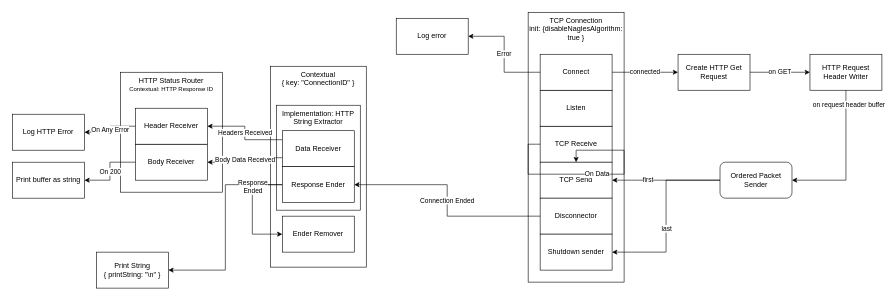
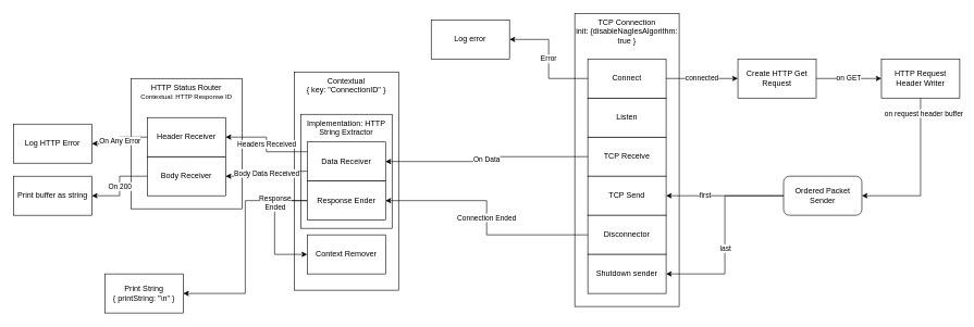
  <mxCell id="0" />
  <mxCell id="1" parent="0" />
  <mxCell id="2" value="on GET" style="edgeStyle=orthogonalEdgeStyle;rounded=0;orthogonalLoop=1;jettySize=auto;html=1;exitX=1;exitY=0.5;exitDx=0;exitDy=0;entryX=0;entryY=0.5;entryDx=0;entryDy=0;" parent="1" source="3" target="4" edge="1"><mxGeometry relative="1" as="geometry" /></mxCell>
  <mxCell id="3" value="Create HTTP Get Request" style="rounded=0;whiteSpace=wrap;html=1;" parent="1" vertex="1"><mxGeometry x="1130" y="90" width="120" height="60" as="geometry" /></mxCell>
  <mxCell id="4" value="HTTP Request Header Writer" style="rounded=0;whiteSpace=wrap;html=1;" parent="1" vertex="1"><mxGeometry x="1350" y="90" width="120" height="60" as="geometry" /></mxCell>
  <mxCell id="5" value="Log HTTP Error" style="rounded=0;whiteSpace=wrap;html=1;" parent="1" vertex="1"><mxGeometry x="20" y="190" width="120" height="60" as="geometry" /></mxCell>
  <mxCell id="6" value="Log error" style="rounded=0;whiteSpace=wrap;html=1;" parent="1" vertex="1"><mxGeometry x="660" y="30" width="120" height="60" as="geometry" /></mxCell>
  <mxCell id="7" value="" style="group" parent="1" vertex="1" connectable="0"><mxGeometry x="880" y="20" width="160" height="450" as="geometry" /></mxCell>
  <mxCell id="8" value="TCP Connection&lt;br&gt;init: {disableNaglesAlgorithm: true }" style="rounded=0;whiteSpace=wrap;html=1;verticalAlign=top;" parent="7" vertex="1"><mxGeometry width="160" height="450" as="geometry" /></mxCell>
  <mxCell id="9" value="TCP Receive" style="rounded=0;whiteSpace=wrap;html=1;" parent="7" vertex="1"><mxGeometry x="20" y="190" width="120" height="60" as="geometry" /></mxCell>
  <mxCell id="10" value="TCP Send" style="rounded=0;whiteSpace=wrap;html=1;" parent="7" vertex="1"><mxGeometry x="20" y="250" width="120" height="60" as="geometry" /></mxCell>
  <mxCell id="11" value="Listen" style="rounded=0;whiteSpace=wrap;html=1;" parent="7" vertex="1"><mxGeometry x="20" y="130" width="120" height="60" as="geometry" /></mxCell>
  <mxCell id="12" value="Connect" style="rounded=0;whiteSpace=wrap;html=1;" parent="7" vertex="1"><mxGeometry x="20" y="70" width="120" height="60" as="geometry" /></mxCell>
  <mxCell id="13" value="Disconnector" style="rounded=0;whiteSpace=wrap;html=1;" parent="7" vertex="1"><mxGeometry x="20" y="310" width="120" height="60" as="geometry" /></mxCell>
  <mxCell id="14" value="Shutdown sender" style="rounded=0;whiteSpace=wrap;html=1;" parent="7" vertex="1"><mxGeometry x="20" y="370" width="120" height="60" as="geometry" /></mxCell>
  <mxCell id="15" style="edgeStyle=orthogonalEdgeStyle;rounded=0;orthogonalLoop=1;jettySize=auto;html=1;entryX=1;entryY=0.5;entryDx=0;entryDy=0;" parent="1" source="4" target="22" edge="1"><mxGeometry relative="1" as="geometry"><Array as="points"><mxPoint x="1410" y="300" /><mxPoint x="1330" y="300" /></Array></mxGeometry></mxCell>
  <mxCell id="16" value="on request header buffer" style="edgeLabel;html=1;align=center;verticalAlign=middle;resizable=0;points=[];" parent="15" vertex="1" connectable="0"><mxGeometry x="-0.807" y="4" relative="1" as="geometry"><mxPoint as="offset" /></mxGeometry></mxCell>
  <mxCell id="17" value="connected" style="edgeStyle=orthogonalEdgeStyle;rounded=0;orthogonalLoop=1;jettySize=auto;html=1;exitX=1;exitY=0.5;exitDx=0;exitDy=0;" parent="1" source="12" target="3" edge="1"><mxGeometry relative="1" as="geometry" /></mxCell>
  <mxCell id="18" value="Error" style="edgeStyle=orthogonalEdgeStyle;rounded=0;orthogonalLoop=1;jettySize=auto;html=1;exitX=0;exitY=0.5;exitDx=0;exitDy=0;entryX=1;entryY=0.5;entryDx=0;entryDy=0;" parent="1" source="12" target="6" edge="1"><mxGeometry relative="1" as="geometry" /></mxCell>
  <mxCell id="19" value="first" style="edgeStyle=orthogonalEdgeStyle;rounded=0;orthogonalLoop=1;jettySize=auto;html=1;entryX=1;entryY=0.5;entryDx=0;entryDy=0;" parent="1" source="22" target="10" edge="1"><mxGeometry x="0.333" relative="1" as="geometry"><mxPoint as="offset" /></mxGeometry></mxCell>
  <mxCell id="20" style="edgeStyle=orthogonalEdgeStyle;rounded=0;orthogonalLoop=1;jettySize=auto;html=1;entryX=1;entryY=0.5;entryDx=0;entryDy=0;" parent="1" source="22" target="14" edge="1"><mxGeometry relative="1" as="geometry" /></mxCell>
  <mxCell id="21" value="last" style="edgeLabel;html=1;align=center;verticalAlign=middle;resizable=0;points=[];" parent="20" vertex="1" connectable="0"><mxGeometry x="0.513" y="1" relative="1" as="geometry"><mxPoint x="17" y="-41" as="offset" /></mxGeometry></mxCell>
  <mxCell id="22" value="Ordered Packet Sender" style="whiteSpace=wrap;html=1;rounded=1;" parent="1" vertex="1"><mxGeometry x="1200" y="270" width="120" height="60" as="geometry" /></mxCell>
  <mxCell id="23" value="" style="group" parent="1" vertex="1" connectable="0"><mxGeometry x="200" y="120" width="170" height="200" as="geometry" /></mxCell>
  <mxCell id="24" value="HTTP Status Router&lt;br&gt;&lt;font style=&quot;font-size: 10px&quot;&gt;Contextual: &lt;font style=&quot;font-size: 10px&quot;&gt;HTTP Response ID&lt;/font&gt;&lt;/font&gt;" style="rounded=0;whiteSpace=wrap;html=1;verticalAlign=top;" parent="23" vertex="1"><mxGeometry width="170" height="200" as="geometry" /></mxCell>
  <mxCell id="25" value="Body Receiver" style="rounded=0;whiteSpace=wrap;html=1;" parent="23" vertex="1"><mxGeometry x="25" y="120" width="120" height="60" as="geometry" /></mxCell>
  <mxCell id="26" value="Header Receiver" style="rounded=0;whiteSpace=wrap;html=1;" parent="23" vertex="1"><mxGeometry x="25" y="60" width="120" height="60" as="geometry" /></mxCell>
  <mxCell id="27" value="On Any Error" style="edgeStyle=orthogonalEdgeStyle;rounded=0;orthogonalLoop=1;jettySize=auto;html=1;exitX=0;exitY=0.5;exitDx=0;exitDy=0;entryX=1;entryY=0.5;entryDx=0;entryDy=0;" parent="1" source="26" target="5" edge="1"><mxGeometry relative="1" as="geometry"><mxPoint x="550" y="360" as="sourcePoint" /></mxGeometry></mxCell>
  <mxCell id="28" value="Print buffer as string" style="rounded=0;whiteSpace=wrap;html=1;" parent="1" vertex="1"><mxGeometry x="20" y="270" width="120" height="60" as="geometry" /></mxCell>
  <mxCell id="29" value="On 200" style="edgeStyle=orthogonalEdgeStyle;rounded=0;orthogonalLoop=1;jettySize=auto;html=1;exitX=0;exitY=0.5;exitDx=0;exitDy=0;entryX=1;entryY=0.5;entryDx=0;entryDy=0;" parent="1" source="25" target="28" edge="1"><mxGeometry relative="1" as="geometry" /></mxCell>
  <mxCell id="30" value="Print String&lt;br&gt;{ printString: &quot;\n&quot; }" style="rounded=0;whiteSpace=wrap;html=1;" parent="1" vertex="1"><mxGeometry x="160" y="420" width="120" height="60" as="geometry" /></mxCell>
  <mxCell id="31" value="" style="group" parent="1" vertex="1" connectable="0"><mxGeometry x="450" y="110" width="160" height="335" as="geometry" /></mxCell>
  <mxCell id="32" value="Contextual&lt;br&gt;{ key: &quot;ConnectionID&quot; }" style="rounded=0;whiteSpace=wrap;html=1;align=center;verticalAlign=top;" parent="31" vertex="1"><mxGeometry width="160" height="335" as="geometry" /></mxCell>
- <mxCell id="33" value="Ender Remover" style="rounded=0;whiteSpace=wrap;html=1;align=center;" parent="31" vertex="1"><mxGeometry x="20" y="250" width="120" height="60" as="geometry" /></mxCell>
+ <mxCell id="33" value="Context Remover" style="rounded=0;whiteSpace=wrap;html=1;align=center;" parent="31" vertex="1"><mxGeometry x="20" y="250" width="120" height="60" as="geometry" /></mxCell>
  <mxCell id="34" value="Implementation: HTTP String Extractor" style="rounded=0;whiteSpace=wrap;html=1;align=center;verticalAlign=top;" parent="31" vertex="1"><mxGeometry x="10" y="65" width="140" height="175" as="geometry" /></mxCell>
  <mxCell id="35" value="Data Receiver" style="rounded=0;whiteSpace=wrap;html=1;" parent="31" vertex="1"><mxGeometry x="20" y="107.5" width="120" height="60" as="geometry" /></mxCell>
  <mxCell id="36" style="edgeStyle=orthogonalEdgeStyle;rounded=0;orthogonalLoop=1;jettySize=auto;html=1;exitX=0;exitY=0.5;exitDx=0;exitDy=0;entryX=0;entryY=0.5;entryDx=0;entryDy=0;" parent="31" source="37" target="33" edge="1"><mxGeometry relative="1" as="geometry"><Array as="points"><mxPoint x="-30" y="198" /><mxPoint x="-30" y="280" /></Array></mxGeometry></mxCell>
  <mxCell id="37" value="Response Ender" style="rounded=0;whiteSpace=wrap;html=1;" parent="31" vertex="1"><mxGeometry x="20" y="167.5" width="120" height="60" as="geometry" /></mxCell>
- <mxCell id="38" value="On Data" style="edgeStyle=orthogonalEdgeStyle;rounded=0;orthogonalLoop=1;jettySize=auto;html=1;exitX=0;exitY=0.5;exitDx=0;exitDy=0;" parent="1" source="9" target="10" edge="1"><mxGeometry relative="1" as="geometry"><mxPoint x="780" y="240" as="targetPoint" /></mxGeometry></mxCell>
+ <mxCell id="38" value="On Data" style="edgeStyle=orthogonalEdgeStyle;rounded=0;orthogonalLoop=1;jettySize=auto;html=1;exitX=0;exitY=0.5;exitDx=0;exitDy=0;entryX=1;entryY=0.5;entryDx=0;entryDy=0;" parent="1" source="9" target="35" edge="1"><mxGeometry relative="1" as="geometry"><mxPoint x="780" y="240" as="targetPoint" /></mxGeometry></mxCell>
  <mxCell id="39" value="Headers Received" style="edgeStyle=orthogonalEdgeStyle;rounded=0;orthogonalLoop=1;jettySize=auto;html=1;exitX=0;exitY=0.25;exitDx=0;exitDy=0;entryX=1;entryY=0.5;entryDx=0;entryDy=0;" parent="1" source="35" target="26" edge="1"><mxGeometry relative="1" as="geometry" /></mxCell>
  <mxCell id="40" value="Body Data Received" style="edgeStyle=orthogonalEdgeStyle;rounded=0;orthogonalLoop=1;jettySize=auto;html=1;exitX=0;exitY=0.75;exitDx=0;exitDy=0;entryX=1;entryY=0.5;entryDx=0;entryDy=0;" parent="1" source="35" target="25" edge="1"><mxGeometry relative="1" as="geometry" /></mxCell>
  <mxCell id="41" style="edgeStyle=orthogonalEdgeStyle;rounded=0;orthogonalLoop=1;jettySize=auto;html=1;exitX=0;exitY=0.5;exitDx=0;exitDy=0;entryX=1;entryY=0.5;entryDx=0;entryDy=0;" parent="1" source="37" target="30" edge="1"><mxGeometry relative="1" as="geometry" /></mxCell>
  <mxCell id="42" value="Response&lt;br&gt;Ended" style="edgeLabel;html=1;align=center;verticalAlign=middle;resizable=0;points=[];" parent="41" vertex="1" connectable="0"><mxGeometry x="-0.615" y="1" relative="1" as="geometry"><mxPoint x="14" y="1.5" as="offset" /></mxGeometry></mxCell>
  <mxCell id="43" value="Connection Ended" style="edgeStyle=orthogonalEdgeStyle;rounded=0;orthogonalLoop=1;jettySize=auto;html=1;exitX=0;exitY=0.5;exitDx=0;exitDy=0;entryX=1;entryY=0.5;entryDx=0;entryDy=0;" parent="1" source="13" target="37" edge="1"><mxGeometry relative="1" as="geometry" /></mxCell>
